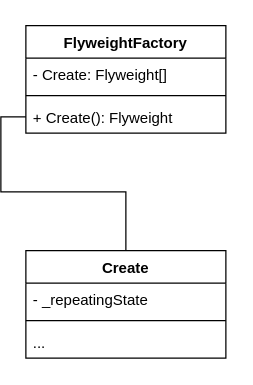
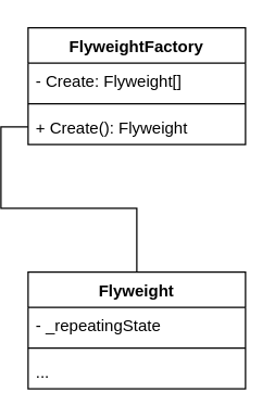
  <mxCell id="0" />
  <mxCell id="1" parent="0" />
  <mxCell id="2" value="FlyweightFactory" style="swimlane;fontStyle=1;align=center;verticalAlign=top;childLayout=stackLayout;horizontal=1;startSize=26;horizontalStack=0;resizeParent=1;resizeParentMax=0;resizeLast=0;collapsible=1;marginBottom=0;" vertex="1" parent="1"><mxGeometry x="20" y="20" width="160" height="86" as="geometry" /></mxCell>
  <mxCell id="3" value="- Create: Flyweight[]" style="text;strokeColor=none;fillColor=none;align=left;verticalAlign=top;spacingLeft=4;spacingRight=4;overflow=hidden;rotatable=0;points=[[0,0.5],[1,0.5]];portConstraint=eastwest;" vertex="1" parent="2"><mxGeometry y="26" width="160" height="26" as="geometry" /></mxCell>
  <mxCell id="4" value="" style="line;strokeWidth=1;fillColor=none;align=left;verticalAlign=middle;spacingTop=-1;spacingLeft=3;spacingRight=3;rotatable=0;labelPosition=right;points=[];portConstraint=eastwest;" vertex="1" parent="2"><mxGeometry y="52" width="160" height="8" as="geometry" /></mxCell>
  <mxCell id="5" value="+ Create(): Flyweight" style="text;strokeColor=none;fillColor=none;align=left;verticalAlign=top;spacingLeft=4;spacingRight=4;overflow=hidden;rotatable=0;points=[[0,0.5],[1,0.5]];portConstraint=eastwest;" vertex="1" parent="2"><mxGeometry y="60" width="160" height="26" as="geometry" /></mxCell>
- <mxCell id="6" value="Create" style="swimlane;fontStyle=1;align=center;verticalAlign=top;childLayout=stackLayout;horizontal=1;startSize=26;horizontalStack=0;resizeParent=1;resizeParentMax=0;resizeLast=0;collapsible=1;marginBottom=0;" vertex="1" parent="1"><mxGeometry x="20" y="200" width="160" height="86" as="geometry" /></mxCell>
+ <mxCell id="6" value="Flyweight" style="swimlane;fontStyle=1;align=center;verticalAlign=top;childLayout=stackLayout;horizontal=1;startSize=26;horizontalStack=0;resizeParent=1;resizeParentMax=0;resizeLast=0;collapsible=1;marginBottom=0;" vertex="1" parent="1"><mxGeometry x="20" y="200" width="160" height="86" as="geometry" /></mxCell>
  <mxCell id="7" value="- _repeatingState" style="text;strokeColor=none;fillColor=none;align=left;verticalAlign=top;spacingLeft=4;spacingRight=4;overflow=hidden;rotatable=0;points=[[0,0.5],[1,0.5]];portConstraint=eastwest;" vertex="1" parent="6"><mxGeometry y="26" width="160" height="26" as="geometry" /></mxCell>
  <mxCell id="8" value="" style="line;strokeWidth=1;fillColor=none;align=left;verticalAlign=middle;spacingTop=-1;spacingLeft=3;spacingRight=3;rotatable=0;labelPosition=right;points=[];portConstraint=eastwest;" vertex="1" parent="6"><mxGeometry y="52" width="160" height="8" as="geometry" /></mxCell>
  <mxCell id="9" value="..." style="text;strokeColor=none;fillColor=none;align=left;verticalAlign=top;spacingLeft=4;spacingRight=4;overflow=hidden;rotatable=0;points=[[0,0.5],[1,0.5]];portConstraint=eastwest;" vertex="1" parent="6"><mxGeometry y="60" width="160" height="26" as="geometry" /></mxCell>
  <mxCell id="10" style="edgeStyle=orthogonalEdgeStyle;rounded=0;orthogonalLoop=1;jettySize=auto;html=1;exitX=0;exitY=0.5;exitDx=0;exitDy=0;entryX=0.5;entryY=0;entryDx=0;entryDy=0;endArrow=none;" edge="1" parent="1" source="5" target="6"><mxGeometry relative="1" as="geometry" /></mxCell>
